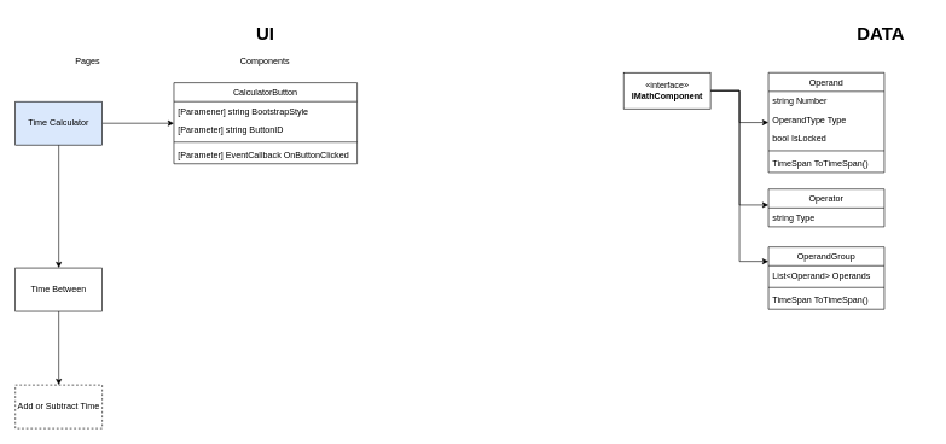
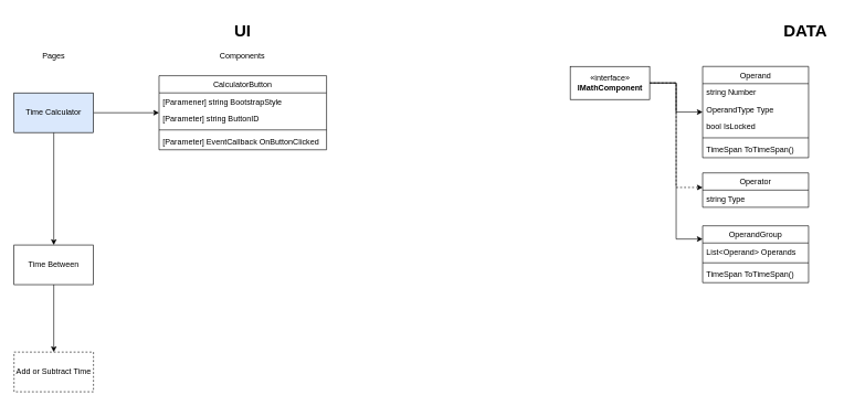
  <mxCell id="0" />
  <mxCell id="1" parent="0" />
  <mxCell id="2" value="&lt;b&gt;&lt;font style=&quot;font-size: 25px&quot;&gt;UI&lt;/font&gt;&lt;/b&gt;" style="text;html=1;strokeColor=none;fillColor=none;align=center;verticalAlign=middle;whiteSpace=wrap;rounded=0;" parent="1" vertex="1"><mxGeometry x="298" width="135" height="50" as="geometry" y="20" /></mxCell>
  <mxCell id="3" style="edgeStyle=orthogonalEdgeStyle;rounded=0;orthogonalLoop=1;jettySize=auto;html=1;fontSize=12;" parent="1" source="5" target="8" edge="1"><mxGeometry relative="1" as="geometry" /></mxCell>
  <mxCell id="4" style="edgeStyle=orthogonalEdgeStyle;rounded=0;orthogonalLoop=1;jettySize=auto;html=1;" edge="1" parent="1" source="5" target="24"><mxGeometry relative="1" as="geometry" /></mxCell>
  <mxCell id="5" value="Time Calculator" style="rounded=0;whiteSpace=wrap;html=1;fontSize=12;fillColor=#dae8fc;" parent="1" vertex="1"><mxGeometry x="20" y="140" width="120" height="60" as="geometry" /></mxCell>
- <mxCell id="6" value="Pages" style="text;html=1;strokeColor=none;fillColor=none;align=center;verticalAlign=middle;whiteSpace=wrap;rounded=0;fontSize=12;" parent="1" vertex="1"><mxGeometry x="90" y="70" width="60" height="30" as="geometry" /></mxCell>
+ <mxCell id="6" value="Pages" style="text;html=1;strokeColor=none;fillColor=none;align=center;verticalAlign=middle;whiteSpace=wrap;rounded=0;fontSize=12;" parent="1" vertex="1"><mxGeometry x="50" y="70" width="60" height="30" as="geometry" /></mxCell>
  <mxCell id="7" style="edgeStyle=orthogonalEdgeStyle;rounded=0;orthogonalLoop=1;jettySize=auto;html=1;fontSize=12;" parent="1" source="8" target="9" edge="1"><mxGeometry relative="1" as="geometry" /></mxCell>
  <mxCell id="8" value="Time Between" style="rounded=0;whiteSpace=wrap;html=1;fontSize=12;" parent="1" vertex="1"><mxGeometry x="20" y="370" width="120" height="60" as="geometry" /></mxCell>
  <mxCell id="9" value="Add or Subtract Time" style="rounded=0;whiteSpace=wrap;html=1;fontSize=12;dashed=1;" parent="1" vertex="1"><mxGeometry x="20" y="532" width="120" height="60" as="geometry" /></mxCell>
  <mxCell id="10" value="Components" style="text;html=1;strokeColor=none;fillColor=none;align=center;verticalAlign=middle;whiteSpace=wrap;rounded=0;fontSize=12;" parent="1" vertex="1"><mxGeometry x="320" y="70" width="90" height="30" as="geometry" /></mxCell>
  <mxCell id="11" value="Operand" style="swimlane;fontStyle=0;childLayout=stackLayout;horizontal=1;startSize=26;fillColor=none;horizontalStack=0;resizeParent=1;resizeParentMax=0;resizeLast=0;collapsible=1;marginBottom=0;fontSize=12;" vertex="1" parent="1"><mxGeometry x="1060" y="100" width="160" height="138" as="geometry" /></mxCell>
  <mxCell id="12" value="string Number" style="text;strokeColor=none;fillColor=none;align=left;verticalAlign=top;spacingLeft=4;spacingRight=4;overflow=hidden;rotatable=0;points=[[0,0.5],[1,0.5]];portConstraint=eastwest;fontSize=12;" vertex="1" parent="11"><mxGeometry y="26" width="160" height="26" as="geometry" /></mxCell>
  <mxCell id="13" value="OperandType Type" style="text;strokeColor=none;fillColor=none;align=left;verticalAlign=top;spacingLeft=4;spacingRight=4;overflow=hidden;rotatable=0;points=[[0,0.5],[1,0.5]];portConstraint=eastwest;fontSize=12;" vertex="1" parent="11"><mxGeometry y="52" width="160" height="26" as="geometry" /></mxCell>
  <mxCell id="14" value="bool IsLocked" style="text;strokeColor=none;fillColor=none;align=left;verticalAlign=top;spacingLeft=4;spacingRight=4;overflow=hidden;rotatable=0;points=[[0,0.5],[1,0.5]];portConstraint=eastwest;fontSize=12;" vertex="1" parent="11"><mxGeometry y="78" width="160" height="26" as="geometry" /></mxCell>
  <mxCell id="15" value="" style="line;strokeWidth=1;fillColor=none;align=left;verticalAlign=middle;spacingTop=-1;spacingLeft=3;spacingRight=3;rotatable=0;labelPosition=right;points=[];portConstraint=eastwest;fontSize=12;" vertex="1" parent="11"><mxGeometry y="104" width="160" height="8" as="geometry" /></mxCell>
  <mxCell id="16" value="TimeSpan ToTimeSpan()" style="text;strokeColor=none;fillColor=none;align=left;verticalAlign=top;spacingLeft=4;spacingRight=4;overflow=hidden;rotatable=0;points=[[0,0.5],[1,0.5]];portConstraint=eastwest;fontSize=12;" vertex="1" parent="11"><mxGeometry y="112" width="160" height="26" as="geometry" /></mxCell>
  <mxCell id="17" value="&lt;b&gt;&lt;font style=&quot;font-size: 25px&quot;&gt;DATA&lt;/font&gt;&lt;/b&gt;" style="text;html=1;strokeColor=none;fillColor=none;align=center;verticalAlign=middle;whiteSpace=wrap;rounded=0;" vertex="1" parent="1"><mxGeometry x="1148" width="135" height="50" as="geometry" y="20" /></mxCell>
  <mxCell id="18" style="edgeStyle=orthogonalEdgeStyle;rounded=0;orthogonalLoop=1;jettySize=auto;html=1;" edge="1" parent="1" source="21" target="11"><mxGeometry relative="1" as="geometry" /></mxCell>
- <mxCell id="19" style="edgeStyle=orthogonalEdgeStyle;rounded=0;orthogonalLoop=1;jettySize=auto;html=1;" edge="1" parent="1" source="21" target="22"><mxGeometry relative="1" as="geometry"><Array as="points"><mxPoint x="1020" y="125" /><mxPoint x="1020" y="283" /></Array></mxGeometry></mxCell>
+ <mxCell id="19" style="edgeStyle=orthogonalEdgeStyle;rounded=0;orthogonalLoop=1;jettySize=auto;html=1;dashed=1;" edge="1" parent="1" source="21" target="22"><mxGeometry relative="1" as="geometry"><Array as="points"><mxPoint x="1020" y="125" /><mxPoint x="1020" y="283" /></Array></mxGeometry></mxCell>
  <mxCell id="20" style="edgeStyle=orthogonalEdgeStyle;rounded=0;orthogonalLoop=1;jettySize=auto;html=1;" edge="1" parent="1" source="21" target="29"><mxGeometry relative="1" as="geometry"><Array as="points"><mxPoint x="1020" y="125" /><mxPoint x="1020" y="361" /></Array></mxGeometry></mxCell>
  <mxCell id="21" value="«interface»&lt;br&gt;&lt;b&gt;IMathComponent&lt;/b&gt;" style="html=1;" vertex="1" parent="1"><mxGeometry x="860" y="100" width="120" height="50" as="geometry" /></mxCell>
  <mxCell id="22" value="Operator" style="swimlane;fontStyle=0;childLayout=stackLayout;horizontal=1;startSize=26;fillColor=none;horizontalStack=0;resizeParent=1;resizeParentMax=0;resizeLast=0;collapsible=1;marginBottom=0;fontSize=12;" vertex="1" parent="1"><mxGeometry x="1060" y="261" width="160" height="52" as="geometry" /></mxCell>
  <mxCell id="23" value="string Type" style="text;strokeColor=none;fillColor=none;align=left;verticalAlign=top;spacingLeft=4;spacingRight=4;overflow=hidden;rotatable=0;points=[[0,0.5],[1,0.5]];portConstraint=eastwest;fontSize=12;" vertex="1" parent="22"><mxGeometry y="26" width="160" height="26" as="geometry" /></mxCell>
  <mxCell id="24" value="CalculatorButton" style="swimlane;fontStyle=0;childLayout=stackLayout;horizontal=1;startSize=26;fillColor=none;horizontalStack=0;resizeParent=1;resizeParentMax=0;resizeLast=0;collapsible=1;marginBottom=0;" vertex="1" parent="1"><mxGeometry x="239" y="114" width="253" height="112" as="geometry" /></mxCell>
  <mxCell id="25" value="[Paramener] string BootstrapStyle" style="text;strokeColor=none;fillColor=none;align=left;verticalAlign=top;spacingLeft=4;spacingRight=4;overflow=hidden;rotatable=0;points=[[0,0.5],[1,0.5]];portConstraint=eastwest;" vertex="1" parent="24"><mxGeometry y="26" width="253" height="26" as="geometry" /></mxCell>
  <mxCell id="26" value="[Parameter] string ButtonID" style="text;strokeColor=none;fillColor=none;align=left;verticalAlign=top;spacingLeft=4;spacingRight=4;overflow=hidden;rotatable=0;points=[[0,0.5],[1,0.5]];portConstraint=eastwest;" vertex="1" parent="24"><mxGeometry y="52" width="253" height="26" as="geometry" /></mxCell>
  <mxCell id="27" value="" style="line;strokeWidth=1;fillColor=none;align=left;verticalAlign=middle;spacingTop=-1;spacingLeft=3;spacingRight=3;rotatable=0;labelPosition=right;points=[];portConstraint=eastwest;" vertex="1" parent="24"><mxGeometry y="78" width="253" height="8" as="geometry" /></mxCell>
  <mxCell id="28" value="[Parameter] EventCallback OnButtonClicked" style="text;strokeColor=none;fillColor=none;align=left;verticalAlign=top;spacingLeft=4;spacingRight=4;overflow=hidden;rotatable=0;points=[[0,0.5],[1,0.5]];portConstraint=eastwest;" vertex="1" parent="24"><mxGeometry y="86" width="253" height="26" as="geometry" /></mxCell>
  <mxCell id="29" value="OperandGroup" style="swimlane;fontStyle=0;childLayout=stackLayout;horizontal=1;startSize=26;fillColor=none;horizontalStack=0;resizeParent=1;resizeParentMax=0;resizeLast=0;collapsible=1;marginBottom=0;fontSize=12;" vertex="1" parent="1"><mxGeometry x="1060" y="341" width="160" height="86" as="geometry" /></mxCell>
  <mxCell id="30" value="List&lt;Operand&gt; Operands" style="text;strokeColor=none;fillColor=none;align=left;verticalAlign=top;spacingLeft=4;spacingRight=4;overflow=hidden;rotatable=0;points=[[0,0.5],[1,0.5]];portConstraint=eastwest;fontSize=12;" vertex="1" parent="29"><mxGeometry y="26" width="160" height="26" as="geometry" /></mxCell>
  <mxCell id="31" value="" style="line;strokeWidth=1;fillColor=none;align=left;verticalAlign=middle;spacingTop=-1;spacingLeft=3;spacingRight=3;rotatable=0;labelPosition=right;points=[];portConstraint=eastwest;fontSize=12;" vertex="1" parent="29"><mxGeometry y="52" width="160" height="8" as="geometry" /></mxCell>
  <mxCell id="32" value="TimeSpan ToTimeSpan()" style="text;strokeColor=none;fillColor=none;align=left;verticalAlign=top;spacingLeft=4;spacingRight=4;overflow=hidden;rotatable=0;points=[[0,0.5],[1,0.5]];portConstraint=eastwest;fontSize=12;" vertex="1" parent="29"><mxGeometry y="60" width="160" height="26" as="geometry" /></mxCell>
